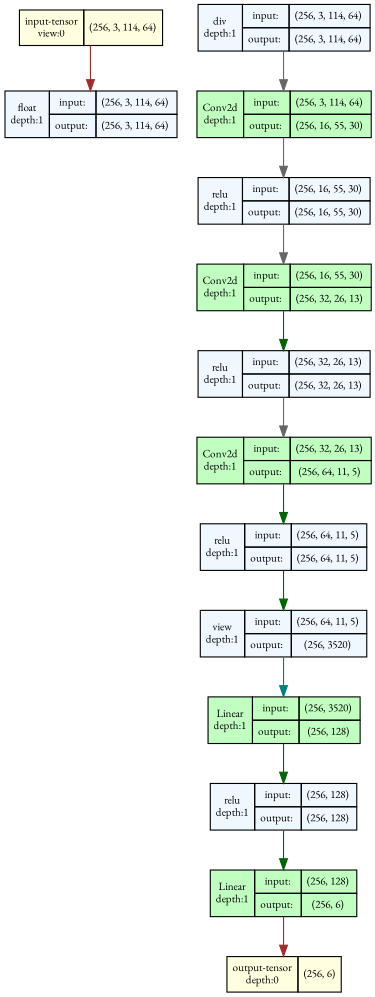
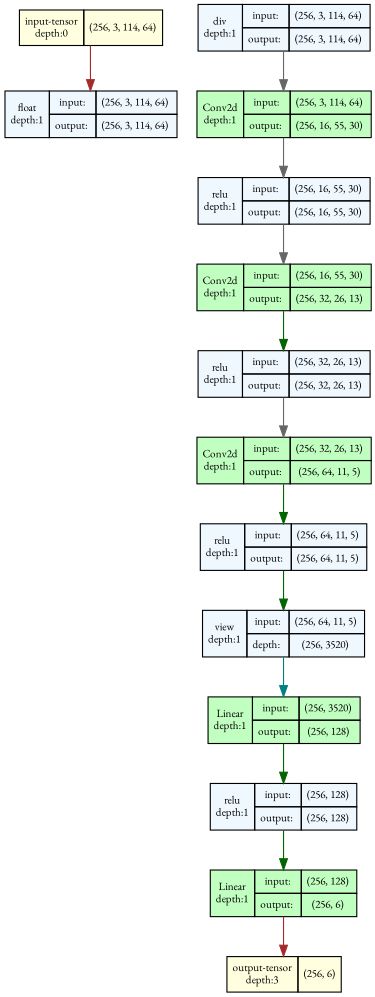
  strict digraph {
    fontname="EB Garamond"
    ordering=in
    rankdir=TB
    node [align=left fillcolor=aliceblue fontname="EB Garamond" fontsize=10 margin=0 ranksep=0.1 shape=plaintext style=filled]
    edge [color=darkgreen fontname="EB Garamond" fontsize=10]
-   n1 [fillcolor=lightyellow height=0.2 label=<                     <TABLE BORDER="0" CELLBORDER="1"                     CELLSPACING="0" CELLPADDING="4">                         <TR><TD>input-tensor<BR/>view:0</TD><TD>(256, 3, 114, 64)</TD></TR>                     </TABLE>>]
+   n1 [fillcolor=lightyellow height=0.2 label=<                     <TABLE BORDER="0" CELLBORDER="1"                     CELLSPACING="0" CELLPADDING="4">                         <TR><TD>input-tensor<BR/>depth:0</TD><TD>(256, 3, 114, 64)</TD></TR>                     </TABLE>>]
    n2 [height=0.2 label=<                     <TABLE BORDER="0" CELLBORDER="1"                     CELLSPACING="0" CELLPADDING="4">                     <TR>                         <TD ROWSPAN="2">float<BR/>depth:1</TD>                         <TD COLSPAN="2">input:</TD>                         <TD COLSPAN="2">(256, 3, 114, 64) </TD>                     </TR>                     <TR>                         <TD COLSPAN="2">output: </TD>                         <TD COLSPAN="2">(256, 3, 114, 64) </TD>                     </TR>                     </TABLE>>]
    n3 [height=0.2 label=<                     <TABLE BORDER="0" CELLBORDER="1"                     CELLSPACING="0" CELLPADDING="4">                     <TR>                         <TD ROWSPAN="2">div<BR/>depth:1</TD>                         <TD COLSPAN="2">input:</TD>                         <TD COLSPAN="2">(256, 3, 114, 64) </TD>                     </TR>                     <TR>                         <TD COLSPAN="2">output: </TD>                         <TD COLSPAN="2">(256, 3, 114, 64) </TD>                     </TR>                     </TABLE>>]
    n4 [fillcolor=darkseagreen1 height=0.2 label=<                     <TABLE BORDER="0" CELLBORDER="1"                     CELLSPACING="0" CELLPADDING="4">                     <TR>                         <TD ROWSPAN="2">Conv2d<BR/>depth:1</TD>                         <TD COLSPAN="2">input:</TD>                         <TD COLSPAN="2">(256, 3, 114, 64) </TD>                     </TR>                     <TR>                         <TD COLSPAN="2">output: </TD>                         <TD COLSPAN="2">(256, 16, 55, 30) </TD>                     </TR>                     </TABLE>>]
    n5 [height=0.2 label=<                     <TABLE BORDER="0" CELLBORDER="1"                     CELLSPACING="0" CELLPADDING="4">                     <TR>                         <TD ROWSPAN="2">relu<BR/>depth:1</TD>                         <TD COLSPAN="2">input:</TD>                         <TD COLSPAN="2">(256, 16, 55, 30) </TD>                     </TR>                     <TR>                         <TD COLSPAN="2">output: </TD>                         <TD COLSPAN="2">(256, 16, 55, 30) </TD>                     </TR>                     </TABLE>>]
    n6 [fillcolor=darkseagreen1 height=0.2 label=<                     <TABLE BORDER="0" CELLBORDER="1"                     CELLSPACING="0" CELLPADDING="4">                     <TR>                         <TD ROWSPAN="2">Conv2d<BR/>depth:1</TD>                         <TD COLSPAN="2">input:</TD>                         <TD COLSPAN="2">(256, 16, 55, 30) </TD>                     </TR>                     <TR>                         <TD COLSPAN="2">output: </TD>                         <TD COLSPAN="2">(256, 32, 26, 13) </TD>                     </TR>                     </TABLE>>]
    n7 [height=0.2 label=<                     <TABLE BORDER="0" CELLBORDER="1"                     CELLSPACING="0" CELLPADDING="4">                     <TR>                         <TD ROWSPAN="2">relu<BR/>depth:1</TD>                         <TD COLSPAN="2">input:</TD>                         <TD COLSPAN="2">(256, 32, 26, 13) </TD>                     </TR>                     <TR>                         <TD COLSPAN="2">output: </TD>                         <TD COLSPAN="2">(256, 32, 26, 13) </TD>                     </TR>                     </TABLE>>]
    n8 [fillcolor=darkseagreen1 height=0.2 label=<                     <TABLE BORDER="0" CELLBORDER="1"                     CELLSPACING="0" CELLPADDING="4">                     <TR>                         <TD ROWSPAN="2">Conv2d<BR/>depth:1</TD>                         <TD COLSPAN="2">input:</TD>                         <TD COLSPAN="2">(256, 32, 26, 13) </TD>                     </TR>                     <TR>                         <TD COLSPAN="2">output: </TD>                         <TD COLSPAN="2">(256, 64, 11, 5) </TD>                     </TR>                     </TABLE>>]
    n9 [height=0.2 label=<                     <TABLE BORDER="0" CELLBORDER="1"                     CELLSPACING="0" CELLPADDING="4">                     <TR>                         <TD ROWSPAN="2">relu<BR/>depth:1</TD>                         <TD COLSPAN="2">input:</TD>                         <TD COLSPAN="2">(256, 64, 11, 5) </TD>                     </TR>                     <TR>                         <TD COLSPAN="2">output: </TD>                         <TD COLSPAN="2">(256, 64, 11, 5) </TD>                     </TR>                     </TABLE>>]
-   n10 [height=0.2 label=<                     <TABLE BORDER="0" CELLBORDER="1"                     CELLSPACING="0" CELLPADDING="4">                     <TR>                         <TD ROWSPAN="2">view<BR/>depth:1</TD>                         <TD COLSPAN="2">input:</TD>                         <TD COLSPAN="2">(256, 64, 11, 5) </TD>                     </TR>                     <TR>                         <TD COLSPAN="2">output: </TD>                         <TD COLSPAN="2">(256, 3520) </TD>                     </TR>                     </TABLE>>]
+   n10 [height=0.2 label=<                     <TABLE BORDER="0" CELLBORDER="1"                     CELLSPACING="0" CELLPADDING="4">                     <TR>                         <TD ROWSPAN="2">view<BR/>depth:1</TD>                         <TD COLSPAN="2">input:</TD>                         <TD COLSPAN="2">(256, 64, 11, 5) </TD>                     </TR>                     <TR>                         <TD COLSPAN="2">depth: </TD>                         <TD COLSPAN="2">(256, 3520) </TD>                     </TR>                     </TABLE>>]
    n11 [fillcolor=darkseagreen1 height=0.2 label=<                     <TABLE BORDER="0" CELLBORDER="1"                     CELLSPACING="0" CELLPADDING="4">                     <TR>                         <TD ROWSPAN="2">Linear<BR/>depth:1</TD>                         <TD COLSPAN="2">input:</TD>                         <TD COLSPAN="2">(256, 3520) </TD>                     </TR>                     <TR>                         <TD COLSPAN="2">output: </TD>                         <TD COLSPAN="2">(256, 128) </TD>                     </TR>                     </TABLE>>]
    n12 [height=0.2 label=<                     <TABLE BORDER="0" CELLBORDER="1"                     CELLSPACING="0" CELLPADDING="4">                     <TR>                         <TD ROWSPAN="2">relu<BR/>depth:1</TD>                         <TD COLSPAN="2">input:</TD>                         <TD COLSPAN="2">(256, 128) </TD>                     </TR>                     <TR>                         <TD COLSPAN="2">output: </TD>                         <TD COLSPAN="2">(256, 128) </TD>                     </TR>                     </TABLE>>]
    n13 [fillcolor=darkseagreen1 height=0.2 label=<                     <TABLE BORDER="0" CELLBORDER="1"                     CELLSPACING="0" CELLPADDING="4">                     <TR>                         <TD ROWSPAN="2">Linear<BR/>depth:1</TD>                         <TD COLSPAN="2">input:</TD>                         <TD COLSPAN="2">(256, 128) </TD>                     </TR>                     <TR>                         <TD COLSPAN="2">output: </TD>                         <TD COLSPAN="2">(256, 6) </TD>                     </TR>                     </TABLE>>]
-   n14 [fillcolor=lightyellow height=0.2 label=<                     <TABLE BORDER="0" CELLBORDER="1"                     CELLSPACING="0" CELLPADDING="4">                         <TR><TD>output-tensor<BR/>depth:0</TD><TD>(256, 6)</TD></TR>                     </TABLE>>]
+   n14 [fillcolor=lightyellow height=0.2 label=<                     <TABLE BORDER="0" CELLBORDER="1"                     CELLSPACING="0" CELLPADDING="4">                         <TR><TD>output-tensor<BR/>depth:3</TD><TD>(256, 6)</TD></TR>                     </TABLE>>]
    n1 -> n2 [color=brown]
    n3 -> n4 [color=gray40]
    n4 -> n5 [color=gray40]
    n5 -> n6 [color=gray40]
    n6 -> n7
    n7 -> n8 [color=gray40]
    n8 -> n9
    n9 -> n10
    n10 -> n11 [color=teal]
    n11 -> n12
    n12 -> n13
    n13 -> n14 [color=brown]
  }
